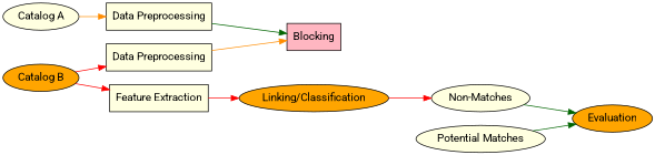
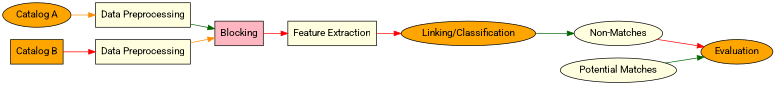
  digraph {
    fontname=Roboto
    rankdir=LR
    node [fillcolor=lightyellow fontname=Roboto style=filled]
    edge [color=red fontname=Roboto]
-   n1 [label="Catalog A"]
+   n1 [fillcolor=orange label="Catalog A"]
    n2 [label="Data Preprocessing" shape=box]
    n3 [fillcolor=lightpink label=Blocking shape=box]
-   n4 [fillcolor=orange label="Catalog B"]
+   n4 [fillcolor=orange label="Catalog B" shape=box]
    n5 [label="Data Preprocessing" shape=box]
    n6 [label="Feature Extraction" shape=box]
    n7 [fillcolor=orange label="Linking/Classification" shape=ellipse]
    n8 [label="Non-Matches"]
    n9 [fillcolor=orange label=Evaluation]
    n10 [label="Potential Matches"]
    n1 -> n2 [color=darkorange]
    n2 -> n3 [color=darkgreen]
-   n4 -> n6
+   n3 -> n6
    n4 -> n5
    n5 -> n3 [color=darkorange]
    n6 -> n7
-   n7 -> n8
-   n8 -> n9 [color=darkgreen]
+   n7 -> n8 [color=darkgreen]
+   n8 -> n9
    n10 -> n9 [color=darkgreen]
  }
